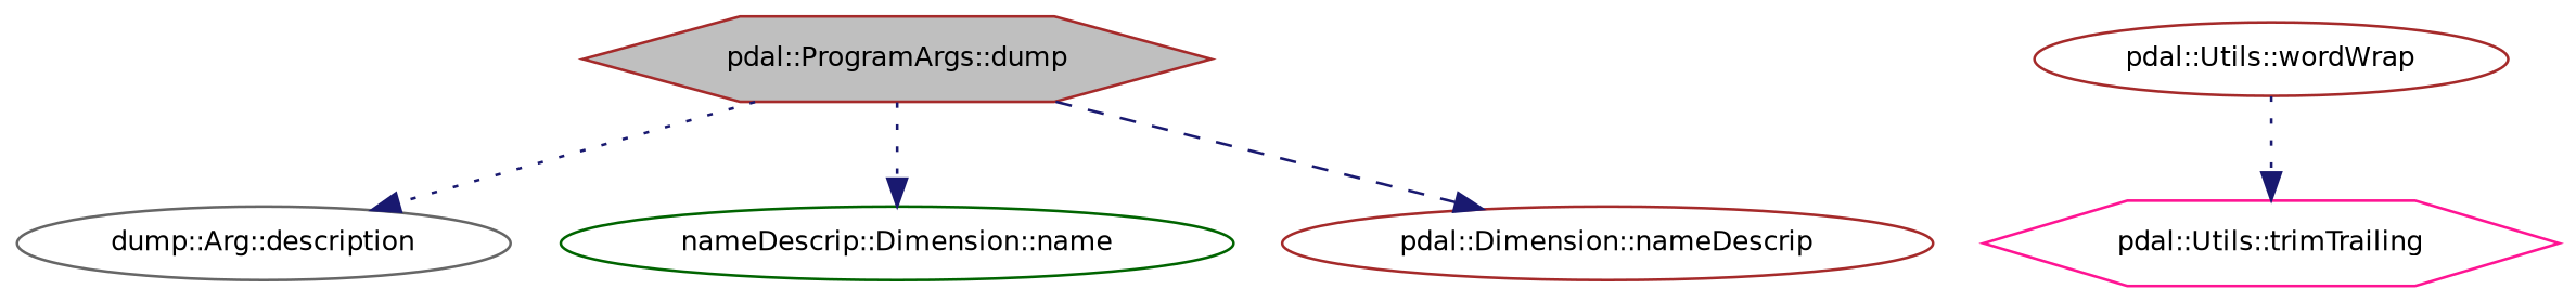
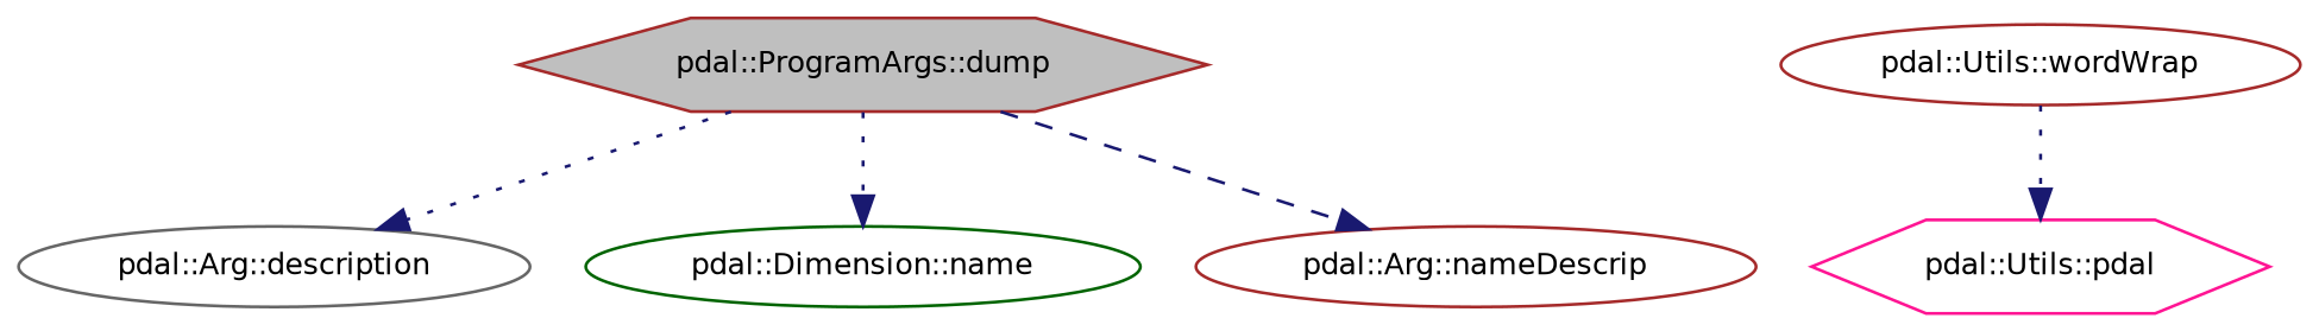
  digraph {
    rankdir=TB
    node [color=brown fillcolor=white fontname=Helvetica fontsize=10 shape=ellipse style=filled]
    edge [color=midnightblue fontname=Helvetica fontsize=10 labelfontname=Helvetica labelfontsize=10 style=dotted]
    n1 [fillcolor=grey75 fontcolor=black height=0.2 label="pdal::ProgramArgs::dump" shape=hexagon width=0.4]
-   n2 [color=gray40 height=0.2 label="dump::Arg::description" width=0.4]
-   n3 [color=darkgreen height=0.2 label="nameDescrip::Dimension::name" width=0.4]
-   n4 [height=0.2 label="pdal::Dimension::nameDescrip" width=0.4]
+   n2 [color=gray40 height=0.2 label="pdal::Arg::description" width=0.4]
+   n3 [color=darkgreen height=0.2 label="pdal::Dimension::name" width=0.4]
+   n4 [height=0.2 label="pdal::Arg::nameDescrip" width=0.4]
    n5 [height=0.2 label="pdal::Utils::wordWrap" width=0.4]
-   n6 [color=deeppink height=0.2 label="pdal::Utils::trimTrailing" shape=hexagon width=0.4]
+   n6 [color=deeppink height=0.2 label="pdal::Utils::pdal" shape=hexagon width=0.4]
    n1 -> n2
    n1 -> n3
    n1 -> n4 [style=dashed]
    n5 -> n6
  }
